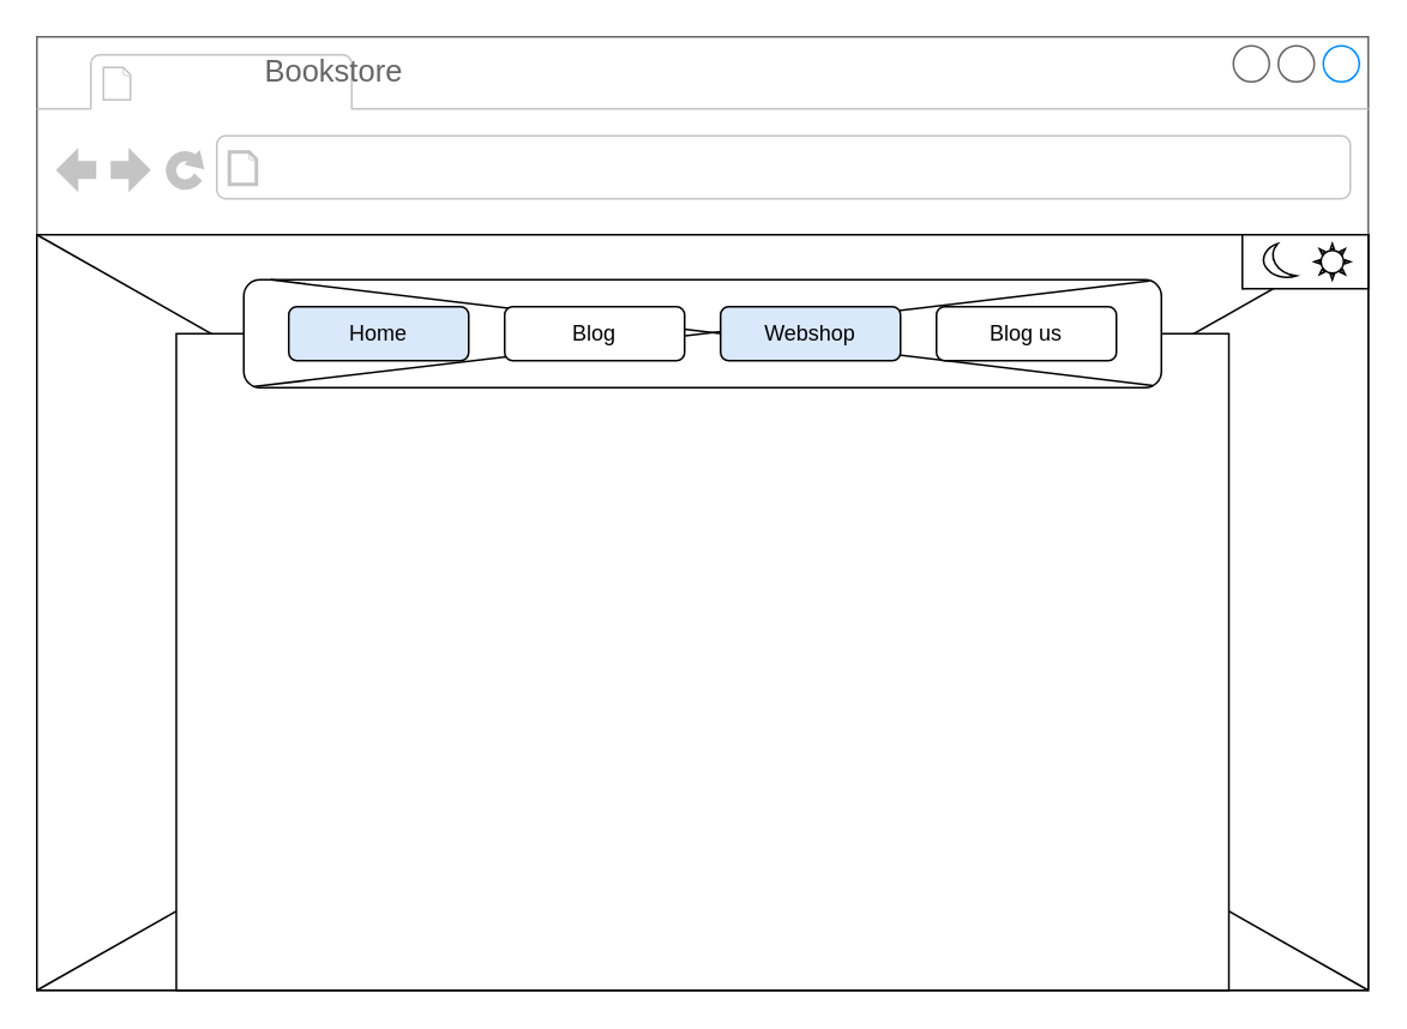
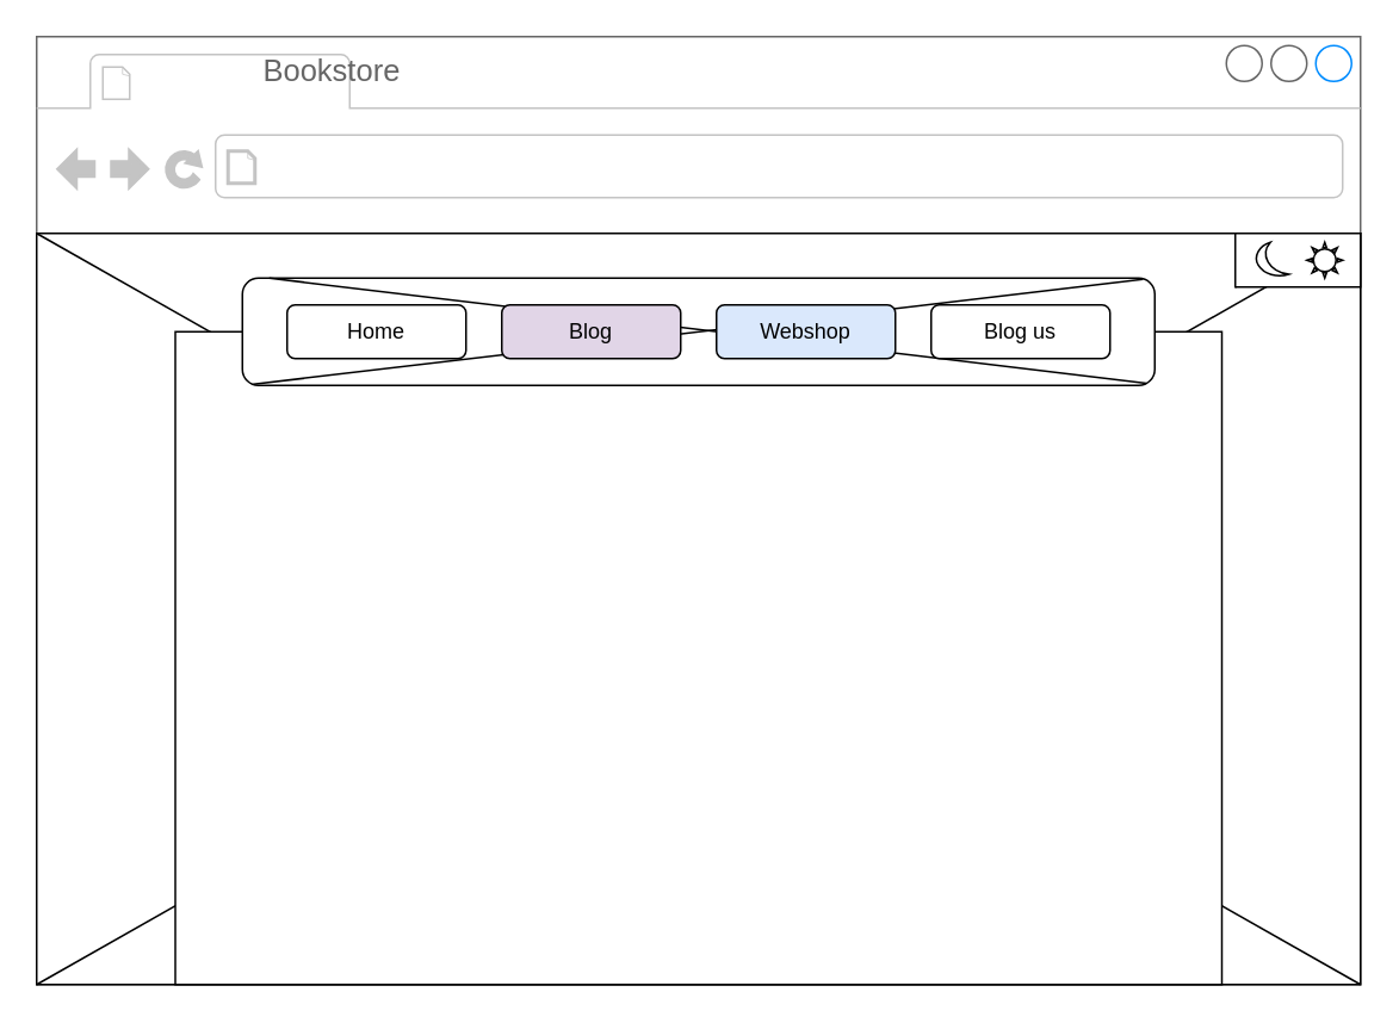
  <mxCell id="0" />
  <mxCell id="1" parent="0" />
  <mxCell id="2" value="" style="strokeWidth=1;shadow=0;dashed=0;align=center;html=1;shape=mxgraph.mockup.containers.browserWindow;rSize=0;strokeColor=#666666;strokeColor2=#008cff;strokeColor3=#c4c4c4;mainText=,;recursiveResize=0;" vertex="1" parent="1"><mxGeometry x="20" y="20" width="740" height="530" as="geometry" /></mxCell>
  <mxCell id="3" value="Bookstore" style="strokeWidth=1;shadow=0;dashed=0;align=center;html=1;shape=mxgraph.mockup.containers.anchor;fontSize=17;fontColor=#666666;align=left;whiteSpace=wrap;" vertex="1" parent="2"><mxGeometry x="125" y="7" width="110" height="26" as="geometry" /></mxCell>
  <mxCell id="4" value="" style="rounded=0;whiteSpace=wrap;html=1;" vertex="1" parent="2"><mxGeometry y="110" width="740" height="420" as="geometry" /></mxCell>
  <mxCell id="5" value="" style="endArrow=none;html=1;rounded=0;entryX=1;entryY=0;entryDx=0;entryDy=0;exitX=0;exitY=1;exitDx=0;exitDy=0;" edge="1" parent="2" source="16" target="4"><mxGeometry width="50" height="50" relative="1" as="geometry"><mxPoint x="350" y="420" as="sourcePoint" /><mxPoint x="400" y="370" as="targetPoint" /></mxGeometry></mxCell>
  <mxCell id="6" value="" style="endArrow=none;html=1;rounded=0;entryX=0;entryY=0;entryDx=0;entryDy=0;exitX=1;exitY=1;exitDx=0;exitDy=0;" edge="1" parent="2" source="4" target="4"><mxGeometry width="50" height="50" relative="1" as="geometry"><mxPoint x="350" y="420" as="sourcePoint" /><mxPoint x="400" y="370" as="targetPoint" /></mxGeometry></mxCell>
  <mxCell id="7" value="" style="endArrow=none;html=1;rounded=0;entryX=1;entryY=0;entryDx=0;entryDy=0;exitX=0;exitY=1;exitDx=0;exitDy=0;" edge="1" parent="2" source="4" target="16"><mxGeometry width="50" height="50" relative="1" as="geometry"><mxPoint x="130" y="630" as="sourcePoint" /><mxPoint x="870" y="210" as="targetPoint" /></mxGeometry></mxCell>
  <mxCell id="8" value="" style="rounded=0;whiteSpace=wrap;html=1;" vertex="1" parent="2"><mxGeometry x="77.5" y="165" width="585" height="365" as="geometry" /></mxCell>
  <mxCell id="9" value="" style="rounded=1;whiteSpace=wrap;html=1;" vertex="1" parent="2"><mxGeometry x="115" y="135" width="510" height="60" as="geometry" /></mxCell>
  <mxCell id="10" value="" style="endArrow=none;html=1;rounded=0;entryX=0.987;entryY=0.012;entryDx=0;entryDy=0;exitX=0.012;exitY=0.989;exitDx=0;exitDy=0;entryPerimeter=0;exitPerimeter=0;" edge="1" parent="2" source="9" target="9"><mxGeometry width="50" height="50" relative="1" as="geometry"><mxPoint x="400" y="360" as="sourcePoint" /><mxPoint x="450" y="310" as="targetPoint" /></mxGeometry></mxCell>
  <mxCell id="11" value="" style="endArrow=none;html=1;rounded=0;entryX=0;entryY=0;entryDx=0;entryDy=0;exitX=0.991;exitY=0.98;exitDx=0;exitDy=0;exitPerimeter=0;" edge="1" parent="2" source="9"><mxGeometry width="50" height="50" relative="1" as="geometry"><mxPoint x="495" y="180" as="sourcePoint" /><mxPoint x="130.0" y="135" as="targetPoint" /></mxGeometry></mxCell>
- <mxCell id="12" value="Home" style="rounded=1;whiteSpace=wrap;html=1;fillColor=#dae8fc;" vertex="1" parent="2"><mxGeometry x="140" y="150" width="100" height="30" as="geometry" /></mxCell>
- <mxCell id="13" value="Blog" style="rounded=1;whiteSpace=wrap;html=1;" vertex="1" parent="2"><mxGeometry x="260" y="150" width="100" height="30" as="geometry" /></mxCell>
+ <mxCell id="12" value="Home" style="rounded=1;whiteSpace=wrap;html=1;" vertex="1" parent="2"><mxGeometry x="140" y="150" width="100" height="30" as="geometry" /></mxCell>
+ <mxCell id="13" value="Blog" style="rounded=1;whiteSpace=wrap;html=1;fillColor=#e1d5e7;" vertex="1" parent="2"><mxGeometry x="260" y="150" width="100" height="30" as="geometry" /></mxCell>
  <mxCell id="14" value="Webshop" style="rounded=1;whiteSpace=wrap;html=1;fillColor=#dae8fc;" vertex="1" parent="2"><mxGeometry x="380" y="150" width="100" height="30" as="geometry" /></mxCell>
  <mxCell id="15" value="Blog us" style="rounded=1;whiteSpace=wrap;html=1;" vertex="1" parent="2"><mxGeometry x="500" y="150" width="100" height="30" as="geometry" /></mxCell>
  <mxCell id="16" value="" style="rounded=0;whiteSpace=wrap;html=1;" vertex="1" parent="2"><mxGeometry x="670" y="110" width="70" height="30" as="geometry" /></mxCell>
  <mxCell id="17" value="" style="verticalLabelPosition=bottom;verticalAlign=top;html=1;shape=mxgraph.basic.moon" vertex="1" parent="2"><mxGeometry x="680" y="115" width="20" height="20" as="geometry" /></mxCell>
  <mxCell id="18" value="" style="verticalLabelPosition=bottom;verticalAlign=top;html=1;shape=mxgraph.basic.sun" vertex="1" parent="2"><mxGeometry x="710" y="115" width="20" height="20" as="geometry" /></mxCell>
